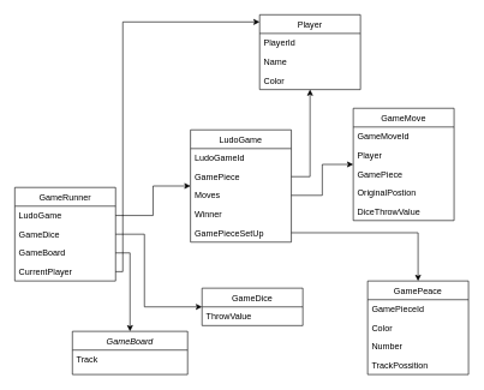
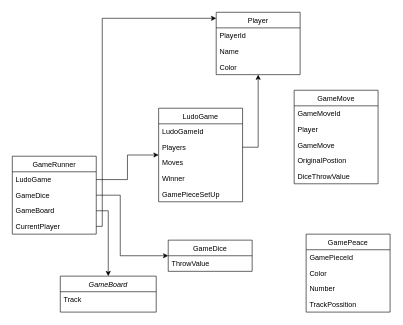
  <mxCell id="0" />
  <mxCell id="1" parent="0" />
  <mxCell id="2" value="GameBoard" style="swimlane;fontStyle=2;align=center;verticalAlign=top;childLayout=stackLayout;horizontal=1;startSize=26;horizontalStack=0;resizeParent=1;resizeLast=0;collapsible=1;marginBottom=0;rounded=0;shadow=0;strokeWidth=1;" parent="1" vertex="1"><mxGeometry x="100" y="460" width="160" height="60" as="geometry"><mxRectangle x="220" y="120" width="160" height="26" as="alternateBounds" /></mxGeometry></mxCell>
  <mxCell id="3" value="Track" style="text;align=left;verticalAlign=top;spacingLeft=4;spacingRight=4;overflow=hidden;rotatable=0;points=[[0,0.5],[1,0.5]];portConstraint=eastwest;" parent="2" vertex="1"><mxGeometry y="26" width="160" height="26" as="geometry" /></mxCell>
  <mxCell id="4" value="GameDice" style="swimlane;fontStyle=0;childLayout=stackLayout;horizontal=1;startSize=26;fillColor=none;horizontalStack=0;resizeParent=1;resizeParentMax=0;resizeLast=0;collapsible=1;marginBottom=0;" vertex="1" parent="1"><mxGeometry x="280" y="400" width="140" height="52" as="geometry" /></mxCell>
  <mxCell id="5" value="ThrowValue" style="text;strokeColor=none;fillColor=none;align=left;verticalAlign=top;spacingLeft=4;spacingRight=4;overflow=hidden;rotatable=0;points=[[0,0.5],[1,0.5]];portConstraint=eastwest;" vertex="1" parent="4"><mxGeometry y="26" width="140" height="26" as="geometry" /></mxCell>
  <mxCell id="6" value="GameMove" style="swimlane;fontStyle=0;childLayout=stackLayout;horizontal=1;startSize=26;fillColor=none;horizontalStack=0;resizeParent=1;resizeParentMax=0;resizeLast=0;collapsible=1;marginBottom=0;" vertex="1" parent="1"><mxGeometry x="490" width="140" height="156" as="geometry" y="150"><mxRectangle x="570" width="90" height="26" as="alternateBounds" /></mxGeometry></mxCell>
  <mxCell id="7" value="GameMoveId" style="text;strokeColor=none;fillColor=none;align=left;verticalAlign=top;spacingLeft=4;spacingRight=4;overflow=hidden;rotatable=0;points=[[0,0.5],[1,0.5]];portConstraint=eastwest;" vertex="1" parent="6"><mxGeometry y="26" width="140" height="26" as="geometry" /></mxCell>
  <mxCell id="8" value="Player" style="text;strokeColor=none;fillColor=none;align=left;verticalAlign=top;spacingLeft=4;spacingRight=4;overflow=hidden;rotatable=0;points=[[0,0.5],[1,0.5]];portConstraint=eastwest;" vertex="1" parent="6"><mxGeometry y="52" width="140" height="26" as="geometry" /></mxCell>
- <mxCell id="9" value="GamePiece&#10;&#10;GamePiece" style="text;strokeColor=none;fillColor=none;align=left;verticalAlign=top;spacingLeft=4;spacingRight=4;overflow=hidden;rotatable=0;points=[[0,0.5],[1,0.5]];portConstraint=eastwest;" vertex="1" parent="6"><mxGeometry y="78" width="140" height="26" as="geometry" /></mxCell>
+ <mxCell id="9" value="GameMove&#10;&#10;GamePiece" style="text;strokeColor=none;fillColor=none;align=left;verticalAlign=top;spacingLeft=4;spacingRight=4;overflow=hidden;rotatable=0;points=[[0,0.5],[1,0.5]];portConstraint=eastwest;" vertex="1" parent="6"><mxGeometry y="78" width="140" height="26" as="geometry" /></mxCell>
  <mxCell id="10" value="OriginalPostion" style="text;strokeColor=none;fillColor=none;align=left;verticalAlign=top;spacingLeft=4;spacingRight=4;overflow=hidden;rotatable=0;points=[[0,0.5],[1,0.5]];portConstraint=eastwest;" vertex="1" parent="6"><mxGeometry y="104" width="140" height="26" as="geometry" /></mxCell>
  <mxCell id="11" value="DiceThrowValue" style="text;strokeColor=none;fillColor=none;align=left;verticalAlign=top;spacingLeft=4;spacingRight=4;overflow=hidden;rotatable=0;points=[[0,0.5],[1,0.5]];portConstraint=eastwest;" vertex="1" parent="6"><mxGeometry y="130" width="140" height="26" as="geometry" /></mxCell>
  <mxCell id="12" value="GamePeace" style="swimlane;fontStyle=0;childLayout=stackLayout;horizontal=1;startSize=26;fillColor=none;horizontalStack=0;resizeParent=1;resizeParentMax=0;resizeLast=0;collapsible=1;marginBottom=0;" vertex="1" parent="1"><mxGeometry x="510" y="390" width="140" height="130" as="geometry" /></mxCell>
  <mxCell id="13" value="GamePieceId" style="text;strokeColor=none;fillColor=none;align=left;verticalAlign=top;spacingLeft=4;spacingRight=4;overflow=hidden;rotatable=0;points=[[0,0.5],[1,0.5]];portConstraint=eastwest;" vertex="1" parent="12"><mxGeometry y="26" width="140" height="26" as="geometry" /></mxCell>
  <mxCell id="14" value="Color" style="text;strokeColor=none;fillColor=none;align=left;verticalAlign=top;spacingLeft=4;spacingRight=4;overflow=hidden;rotatable=0;points=[[0,0.5],[1,0.5]];portConstraint=eastwest;" vertex="1" parent="12"><mxGeometry y="52" width="140" height="26" as="geometry" /></mxCell>
  <mxCell id="15" value="Number" style="text;strokeColor=none;fillColor=none;align=left;verticalAlign=top;spacingLeft=4;spacingRight=4;overflow=hidden;rotatable=0;points=[[0,0.5],[1,0.5]];portConstraint=eastwest;" vertex="1" parent="12"><mxGeometry y="78" width="140" height="26" as="geometry" /></mxCell>
  <mxCell id="16" value="TrackPossition" style="text;strokeColor=none;fillColor=none;align=left;verticalAlign=top;spacingLeft=4;spacingRight=4;overflow=hidden;rotatable=0;points=[[0,0.5],[1,0.5]];portConstraint=eastwest;" vertex="1" parent="12"><mxGeometry y="104" width="140" height="26" as="geometry" /></mxCell>
  <mxCell id="17" value="LudoGame" style="swimlane;fontStyle=0;childLayout=stackLayout;horizontal=1;startSize=26;fillColor=none;horizontalStack=0;resizeParent=1;resizeParentMax=0;resizeLast=0;collapsible=1;marginBottom=0;" vertex="1" parent="1"><mxGeometry x="264" y="180" width="140" height="156" as="geometry"><mxRectangle x="344" y="30" width="90" height="26" as="alternateBounds" /></mxGeometry></mxCell>
  <mxCell id="18" value="LudoGameId" style="text;strokeColor=none;fillColor=none;align=left;verticalAlign=top;spacingLeft=4;spacingRight=4;overflow=hidden;rotatable=0;points=[[0,0.5],[1,0.5]];portConstraint=eastwest;" vertex="1" parent="17"><mxGeometry y="26" width="140" height="26" as="geometry" /></mxCell>
- <mxCell id="19" value="GamePiece" style="text;strokeColor=none;fillColor=none;align=left;verticalAlign=top;spacingLeft=4;spacingRight=4;overflow=hidden;rotatable=0;points=[[0,0.5],[1,0.5]];portConstraint=eastwest;" vertex="1" parent="17"><mxGeometry y="52" width="140" height="26" as="geometry" /></mxCell>
+ <mxCell id="19" value="Players" style="text;strokeColor=none;fillColor=none;align=left;verticalAlign=top;spacingLeft=4;spacingRight=4;overflow=hidden;rotatable=0;points=[[0,0.5],[1,0.5]];portConstraint=eastwest;" vertex="1" parent="17"><mxGeometry y="52" width="140" height="26" as="geometry" /></mxCell>
  <mxCell id="20" value="Moves" style="text;strokeColor=none;fillColor=none;align=left;verticalAlign=top;spacingLeft=4;spacingRight=4;overflow=hidden;rotatable=0;points=[[0,0.5],[1,0.5]];portConstraint=eastwest;" vertex="1" parent="17"><mxGeometry y="78" width="140" height="26" as="geometry" /></mxCell>
  <mxCell id="21" value="Winner" style="text;strokeColor=none;fillColor=none;align=left;verticalAlign=top;spacingLeft=4;spacingRight=4;overflow=hidden;rotatable=0;points=[[0,0.5],[1,0.5]];portConstraint=eastwest;" vertex="1" parent="17"><mxGeometry y="104" width="140" height="26" as="geometry" /></mxCell>
  <mxCell id="22" value="GamePieceSetUp" style="text;strokeColor=none;fillColor=none;align=left;verticalAlign=top;spacingLeft=4;spacingRight=4;overflow=hidden;rotatable=0;points=[[0,0.5],[1,0.5]];portConstraint=eastwest;" vertex="1" parent="17"><mxGeometry y="130" width="140" height="26" as="geometry" /></mxCell>
  <mxCell id="23" value="Player" style="swimlane;fontStyle=0;childLayout=stackLayout;horizontal=1;startSize=26;fillColor=none;horizontalStack=0;resizeParent=1;resizeParentMax=0;resizeLast=0;collapsible=1;marginBottom=0;" vertex="1" parent="1"><mxGeometry x="360" y="20" width="140" height="104" as="geometry"><mxRectangle x="440" y="-130" width="70" height="26" as="alternateBounds" /></mxGeometry></mxCell>
  <mxCell id="24" value="PlayerId" style="text;strokeColor=none;fillColor=none;align=left;verticalAlign=top;spacingLeft=4;spacingRight=4;overflow=hidden;rotatable=0;points=[[0,0.5],[1,0.5]];portConstraint=eastwest;" vertex="1" parent="23"><mxGeometry y="26" width="140" height="26" as="geometry" /></mxCell>
  <mxCell id="25" value="Name" style="text;strokeColor=none;fillColor=none;align=left;verticalAlign=top;spacingLeft=4;spacingRight=4;overflow=hidden;rotatable=0;points=[[0,0.5],[1,0.5]];portConstraint=eastwest;" vertex="1" parent="23"><mxGeometry y="52" width="140" height="26" as="geometry" /></mxCell>
  <mxCell id="26" value="Color" style="text;strokeColor=none;fillColor=none;align=left;verticalAlign=top;spacingLeft=4;spacingRight=4;overflow=hidden;rotatable=0;points=[[0,0.5],[1,0.5]];portConstraint=eastwest;" vertex="1" parent="23"><mxGeometry y="78" width="140" height="26" as="geometry" /></mxCell>
  <mxCell id="27" value="GameRunner" style="swimlane;fontStyle=0;childLayout=stackLayout;horizontal=1;startSize=26;fillColor=none;horizontalStack=0;resizeParent=1;resizeParentMax=0;resizeLast=0;collapsible=1;marginBottom=0;" vertex="1" parent="1"><mxGeometry x="20" y="260" width="140" height="130" as="geometry" /></mxCell>
  <mxCell id="28" value="LudoGame" style="text;strokeColor=none;fillColor=none;align=left;verticalAlign=top;spacingLeft=4;spacingRight=4;overflow=hidden;rotatable=0;points=[[0,0.5],[1,0.5]];portConstraint=eastwest;" vertex="1" parent="27"><mxGeometry y="26" width="140" height="26" as="geometry" /></mxCell>
  <mxCell id="29" value="GameDice" style="text;strokeColor=none;fillColor=none;align=left;verticalAlign=top;spacingLeft=4;spacingRight=4;overflow=hidden;rotatable=0;points=[[0,0.5],[1,0.5]];portConstraint=eastwest;" vertex="1" parent="27"><mxGeometry y="52" width="140" height="26" as="geometry" /></mxCell>
  <mxCell id="30" value="GameBoard" style="text;strokeColor=none;fillColor=none;align=left;verticalAlign=top;spacingLeft=4;spacingRight=4;overflow=hidden;rotatable=0;points=[[0,0.5],[1,0.5]];portConstraint=eastwest;" vertex="1" parent="27"><mxGeometry y="78" width="140" height="26" as="geometry" /></mxCell>
  <mxCell id="31" value="CurrentPlayer" style="text;strokeColor=none;fillColor=none;align=left;verticalAlign=top;spacingLeft=4;spacingRight=4;overflow=hidden;rotatable=0;points=[[0,0.5],[1,0.5]];portConstraint=eastwest;" vertex="1" parent="27"><mxGeometry y="104" width="140" height="26" as="geometry" /></mxCell>
  <mxCell id="32" style="edgeStyle=orthogonalEdgeStyle;rounded=0;orthogonalLoop=1;jettySize=auto;html=1;" edge="1" parent="1" source="28" target="17"><mxGeometry relative="1" as="geometry" /></mxCell>
  <mxCell id="33" style="edgeStyle=orthogonalEdgeStyle;rounded=0;orthogonalLoop=1;jettySize=auto;html=1;" edge="1" parent="1" source="29" target="4"><mxGeometry relative="1" as="geometry"><Array as="points"><mxPoint x="200" y="325" /><mxPoint x="200" y="426" /></Array></mxGeometry></mxCell>
- <mxCell id="34" style="edgeStyle=orthogonalEdgeStyle;rounded=0;orthogonalLoop=1;jettySize=auto;html=1;" edge="1" parent="1" source="22" target="12"><mxGeometry relative="1" as="geometry" /></mxCell>
- <mxCell id="35" style="edgeStyle=orthogonalEdgeStyle;rounded=0;orthogonalLoop=1;jettySize=auto;html=1;" edge="1" parent="1" source="20" target="6"><mxGeometry relative="1" as="geometry" /></mxCell>
  <mxCell id="36" style="edgeStyle=orthogonalEdgeStyle;rounded=0;orthogonalLoop=1;jettySize=auto;html=1;" edge="1" parent="1" source="30" target="2"><mxGeometry relative="1" as="geometry" /></mxCell>
  <mxCell id="37" style="edgeStyle=orthogonalEdgeStyle;rounded=0;orthogonalLoop=1;jettySize=auto;html=1;" edge="1" parent="1" source="19" target="23"><mxGeometry relative="1" as="geometry" /></mxCell>
  <mxCell id="38" style="edgeStyle=orthogonalEdgeStyle;rounded=0;orthogonalLoop=1;jettySize=auto;html=1;" edge="1" parent="1" source="31" target="23"><mxGeometry relative="1" as="geometry"><Array as="points"><mxPoint x="170" y="377" /><mxPoint x="170" y="30" /></Array></mxGeometry></mxCell>
